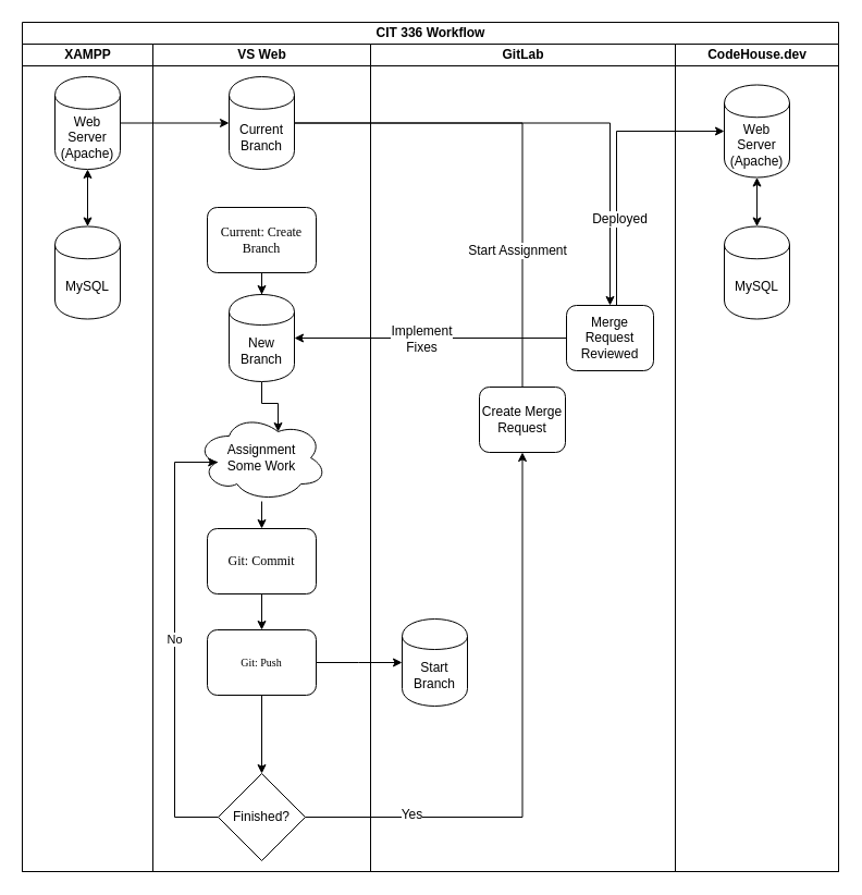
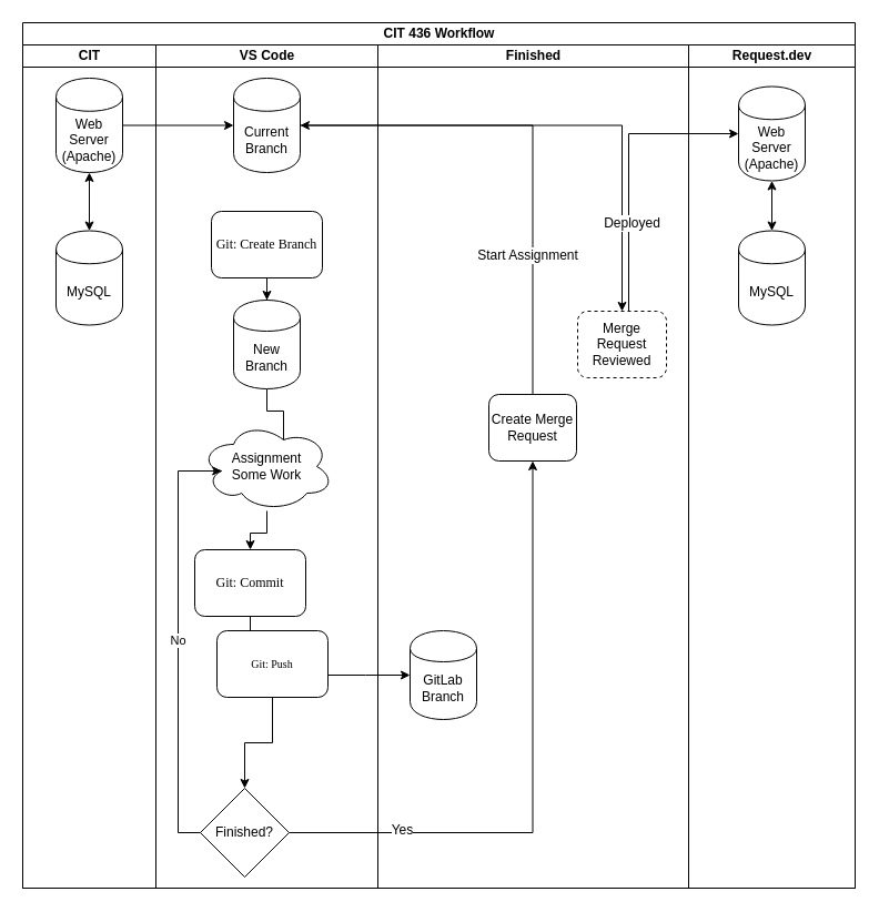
  <mxCell id="0" />
  <mxCell id="1" parent="0" />
- <mxCell id="2" value="CIT 336 Workflow" style="swimlane;html=1;childLayout=stackLayout;resizeParent=1;resizeParentMax=0;startSize=20;" parent="1" vertex="1"><mxGeometry x="20" y="20" width="750" height="780" as="geometry" /></mxCell>
- <mxCell id="3" value="XAMPP" style="swimlane;html=1;startSize=20;" parent="2" vertex="1"><mxGeometry y="20" width="120" height="760" as="geometry" /></mxCell>
+ <mxCell id="2" value="CIT 436 Workflow" style="swimlane;html=1;childLayout=stackLayout;resizeParent=1;resizeParentMax=0;startSize=20;" parent="1" vertex="1"><mxGeometry x="20" y="20" width="750" height="780" as="geometry" /></mxCell>
+ <mxCell id="3" value="CIT" style="swimlane;html=1;startSize=20;" parent="2" vertex="1"><mxGeometry y="20" width="120" height="760" as="geometry" /></mxCell>
  <mxCell id="4" value="" style="edgeStyle=orthogonalEdgeStyle;rounded=0;orthogonalLoop=1;jettySize=auto;html=1;startArrow=classic;startFill=1;" parent="3" source="5" target="6" edge="1"><mxGeometry relative="1" as="geometry" /></mxCell>
  <mxCell id="5" value="Web Server (Apache)&lt;br&gt;" style="shape=cylinder;whiteSpace=wrap;html=1;boundedLbl=1;backgroundOutline=1;" parent="3" vertex="1"><mxGeometry x="30" y="30" width="60" height="85" as="geometry" /></mxCell>
  <mxCell id="6" value="MySQL&lt;br&gt;" style="shape=cylinder;whiteSpace=wrap;html=1;boundedLbl=1;backgroundOutline=1;" parent="3" vertex="1"><mxGeometry x="30" y="167.5" width="60" height="85" as="geometry" /></mxCell>
- <mxCell id="7" value="VS Web" style="swimlane;html=1;startSize=20;" parent="2" vertex="1"><mxGeometry x="120" y="20" width="200" height="760" as="geometry" /></mxCell>
+ <mxCell id="7" value="VS Code" style="swimlane;html=1;startSize=20;" parent="2" vertex="1"><mxGeometry x="120" y="20" width="200" height="760" as="geometry" /></mxCell>
  <mxCell id="8" value="Current Branch&lt;br&gt;" style="shape=cylinder;whiteSpace=wrap;html=1;boundedLbl=1;backgroundOutline=1;" parent="7" vertex="1"><mxGeometry x="70" y="30" width="60" height="85" as="geometry" /></mxCell>
- <mxCell id="9" value="&lt;font style=&quot;font-size: 12px&quot;&gt;Current: Create Branch&lt;/font&gt;" style="rounded=1;whiteSpace=wrap;html=1;shadow=0;labelBackgroundColor=none;strokeColor=#000000;strokeWidth=1;fillColor=#ffffff;fontFamily=Verdana;fontSize=8;fontColor=#000000;align=center;" parent="7" vertex="1"><mxGeometry x="50" y="150" width="100" height="60" as="geometry" /></mxCell>
+ <mxCell id="9" value="&lt;font style=&quot;font-size: 12px&quot;&gt;Git: Create Branch&lt;/font&gt;" style="rounded=1;whiteSpace=wrap;html=1;shadow=0;labelBackgroundColor=none;strokeColor=#000000;strokeWidth=1;fillColor=#ffffff;fontFamily=Verdana;fontSize=8;fontColor=#000000;align=center;" parent="7" vertex="1"><mxGeometry x="50" y="150" width="100" height="60" as="geometry" /></mxCell>
  <mxCell id="10" value="" style="edgeStyle=orthogonalEdgeStyle;rounded=0;orthogonalLoop=1;jettySize=auto;html=1;" parent="7" source="8" target="25" edge="1"><mxGeometry relative="1" as="geometry" /></mxCell>
- <mxCell id="11" style="edgeStyle=orthogonalEdgeStyle;rounded=0;orthogonalLoop=1;jettySize=auto;html=1;entryX=0.625;entryY=0.2;entryDx=0;entryDy=0;entryPerimeter=0;" parent="7" source="12" target="15" edge="1"><mxGeometry relative="1" as="geometry" /></mxCell>
+ <mxCell id="11" style="edgeStyle=orthogonalEdgeStyle;rounded=0;orthogonalLoop=1;jettySize=auto;html=1;entryX=0.625;entryY=0.2;entryDx=0;entryDy=0;entryPerimeter=0;endArrow=none;" parent="7" source="12" target="15" edge="1"><mxGeometry relative="1" as="geometry" /></mxCell>
  <mxCell id="12" value="New Branch" style="shape=cylinder;whiteSpace=wrap;html=1;boundedLbl=1;backgroundOutline=1;" parent="7" vertex="1"><mxGeometry x="70" y="230" width="60" height="80" as="geometry" /></mxCell>
  <mxCell id="13" value="" style="edgeStyle=orthogonalEdgeStyle;rounded=0;orthogonalLoop=1;jettySize=auto;html=1;" parent="7" source="9" target="12" edge="1"><mxGeometry relative="1" as="geometry" /></mxCell>
  <mxCell id="14" value="" style="edgeStyle=orthogonalEdgeStyle;rounded=0;orthogonalLoop=1;jettySize=auto;html=1;" parent="7" source="15" target="17" edge="1"><mxGeometry relative="1" as="geometry" /></mxCell>
  <mxCell id="15" value="Assignment &lt;br&gt;Some Work" style="ellipse;shape=cloud;whiteSpace=wrap;html=1;" parent="7" vertex="1"><mxGeometry x="40" y="340" width="120" height="80" as="geometry" /></mxCell>
  <mxCell id="16" value="" style="edgeStyle=orthogonalEdgeStyle;rounded=0;orthogonalLoop=1;jettySize=auto;html=1;" parent="7" source="17" target="21" edge="1"><mxGeometry relative="1" as="geometry" /></mxCell>
- <mxCell id="17" value="&lt;font style=&quot;font-size: 12px&quot;&gt;Git: Commit&lt;/font&gt;&lt;br&gt;" style="rounded=1;whiteSpace=wrap;html=1;shadow=0;labelBackgroundColor=none;strokeColor=#000000;strokeWidth=1;fillColor=#ffffff;fontFamily=Verdana;fontSize=8;fontColor=#000000;align=center;" parent="7" vertex="1"><mxGeometry x="50" y="445" width="100" height="60" as="geometry" /></mxCell>
- <mxCell id="18" value="Finished?" style="rhombus;whiteSpace=wrap;html=1;" parent="7" vertex="1"><mxGeometry x="60" y="670" width="80" height="80" as="geometry" /></mxCell>
+ <mxCell id="17" value="&lt;font style=&quot;font-size: 12px&quot;&gt;Git: Commit&lt;/font&gt;&lt;br&gt;" style="rounded=1;whiteSpace=wrap;html=1;shadow=0;labelBackgroundColor=none;strokeColor=#000000;strokeWidth=1;fillColor=#ffffff;fontFamily=Verdana;fontSize=8;fontColor=#000000;align=center;" parent="7" vertex="1"><mxGeometry x="35" y="455" width="100" height="60" as="geometry" /></mxCell>
+ <mxCell id="18" value="Finished?" style="rhombus;whiteSpace=wrap;html=1;" parent="7" vertex="1"><mxGeometry x="40" y="670" width="80" height="80" as="geometry" /></mxCell>
  <mxCell id="19" value="No" style="edgeStyle=orthogonalEdgeStyle;rounded=0;orthogonalLoop=1;jettySize=auto;html=1;entryX=0.16;entryY=0.55;entryDx=0;entryDy=0;entryPerimeter=0;exitX=0;exitY=0.5;exitDx=0;exitDy=0;" parent="7" source="18" target="15" edge="1"><mxGeometry relative="1" as="geometry"><Array as="points"><mxPoint x="20" y="710" /><mxPoint x="20" y="384" /></Array><mxPoint x="30" y="701" as="sourcePoint" /></mxGeometry></mxCell>
  <mxCell id="20" value="" style="edgeStyle=orthogonalEdgeStyle;rounded=0;orthogonalLoop=1;jettySize=auto;html=1;" parent="7" source="21" target="18" edge="1"><mxGeometry relative="1" as="geometry" /></mxCell>
- <mxCell id="21" value="&lt;font style=&quot;font-size: 10px&quot;&gt;Git: Push&lt;/font&gt;" style="rounded=1;whiteSpace=wrap;html=1;shadow=0;labelBackgroundColor=none;strokeColor=#000000;strokeWidth=1;fillColor=#ffffff;fontFamily=Verdana;fontSize=8;fontColor=#000000;align=center;" parent="7" vertex="1"><mxGeometry x="50" y="538" width="100" height="60" as="geometry" /></mxCell>
- <mxCell id="22" value="GitLab" style="swimlane;html=1;startSize=20;" parent="2" vertex="1"><mxGeometry x="320" y="20" width="280" height="760" as="geometry" /></mxCell>
- <mxCell id="23" value="Start Branch" style="shape=cylinder;whiteSpace=wrap;html=1;boundedLbl=1;backgroundOutline=1;" parent="22" vertex="1"><mxGeometry x="29" y="528" width="60" height="80" as="geometry" /></mxCell>
+ <mxCell id="21" value="&lt;font style=&quot;font-size: 10px&quot;&gt;Git: Push&lt;/font&gt;" style="rounded=1;whiteSpace=wrap;html=1;shadow=0;labelBackgroundColor=none;strokeColor=#000000;strokeWidth=1;fillColor=#ffffff;fontFamily=Verdana;fontSize=8;fontColor=#000000;align=center;" parent="7" vertex="1"><mxGeometry x="55" y="528" width="100" height="60" as="geometry" /></mxCell>
+ <mxCell id="22" value="Finished" style="swimlane;html=1;startSize=20;" parent="2" vertex="1"><mxGeometry x="320" y="20" width="280" height="760" as="geometry" /></mxCell>
+ <mxCell id="23" value="GitLab Branch" style="shape=cylinder;whiteSpace=wrap;html=1;boundedLbl=1;backgroundOutline=1;" parent="22" vertex="1"><mxGeometry x="29" y="528" width="60" height="80" as="geometry" /></mxCell>
  <mxCell id="24" value="Create Merge Request" style="rounded=1;whiteSpace=wrap;html=1;" parent="22" vertex="1"><mxGeometry x="100" y="315" width="79" height="60" as="geometry" /></mxCell>
- <mxCell id="25" value="Merge Request Reviewed" style="rounded=1;whiteSpace=wrap;html=1;" parent="22" vertex="1"><mxGeometry x="180" y="240" width="80" height="60" as="geometry" /></mxCell>
- <mxCell id="26" value="CodeHouse.dev" style="swimlane;html=1;startSize=20;" parent="2" vertex="1"><mxGeometry x="600" y="20" width="150" height="760" as="geometry" /></mxCell>
+ <mxCell id="25" value="Merge Request Reviewed" style="rounded=1;whiteSpace=wrap;html=1;dashed=1;" parent="22" vertex="1"><mxGeometry x="180" y="240" width="80" height="60" as="geometry" /></mxCell>
+ <mxCell id="26" value="Request.dev" style="swimlane;html=1;startSize=20;" parent="2" vertex="1"><mxGeometry x="600" y="20" width="150" height="760" as="geometry" /></mxCell>
  <mxCell id="27" value="" style="edgeStyle=orthogonalEdgeStyle;rounded=0;orthogonalLoop=1;jettySize=auto;html=1;startArrow=classic;startFill=1;" parent="26" source="28" target="29" edge="1"><mxGeometry relative="1" as="geometry" /></mxCell>
  <mxCell id="28" value="Web Server&lt;br&gt;(Apache)" style="shape=cylinder;whiteSpace=wrap;html=1;boundedLbl=1;backgroundOutline=1;" parent="26" vertex="1"><mxGeometry x="45" y="37.5" width="60" height="85" as="geometry" /></mxCell>
  <mxCell id="29" value="MySQL&lt;br&gt;" style="shape=cylinder;whiteSpace=wrap;html=1;boundedLbl=1;backgroundOutline=1;" parent="26" vertex="1"><mxGeometry x="45" y="167.5" width="60" height="85" as="geometry" /></mxCell>
- <mxCell id="30" style="edgeStyle=orthogonalEdgeStyle;rounded=0;orthogonalLoop=1;jettySize=auto;html=1;entryX=1;entryY=0.5;entryDx=0;entryDy=0;endArrow=none;" parent="2" source="24" target="8" edge="1"><mxGeometry relative="1" as="geometry"><Array as="points"><mxPoint x="460" y="93" /></Array><mxPoint x="239" y="100" as="targetPoint" /></mxGeometry></mxCell>
+ <mxCell id="30" style="edgeStyle=orthogonalEdgeStyle;rounded=0;orthogonalLoop=1;jettySize=auto;html=1;entryX=1;entryY=0.5;entryDx=0;entryDy=0;" parent="2" source="24" target="8" edge="1"><mxGeometry relative="1" as="geometry"><Array as="points"><mxPoint x="460" y="93" /></Array><mxPoint x="239" y="100" as="targetPoint" /></mxGeometry></mxCell>
  <mxCell id="31" value="Start Assignment" style="text;html=1;resizable=0;points=[];align=center;verticalAlign=middle;labelBackgroundColor=#ffffff;" parent="30" vertex="1" connectable="0"><mxGeometry x="0.588" y="-3" relative="1" as="geometry"><mxPoint x="111.5" y="120" as="offset" /></mxGeometry></mxCell>
- <mxCell id="32" style="edgeStyle=orthogonalEdgeStyle;rounded=0;orthogonalLoop=1;jettySize=auto;html=1;entryX=1;entryY=0.5;entryDx=0;entryDy=0;" parent="2" source="25" target="12" edge="1"><mxGeometry relative="1" as="geometry" /></mxCell>
- <mxCell id="33" value="Implement &lt;br&gt;Fixes" style="text;html=1;resizable=0;points=[];align=center;verticalAlign=middle;labelBackgroundColor=#ffffff;" parent="32" vertex="1" connectable="0"><mxGeometry x="0.035" y="-3" relative="1" as="geometry"><mxPoint x="-5" y="3" as="offset" /></mxGeometry></mxCell>
  <mxCell id="34" value="" style="edgeStyle=orthogonalEdgeStyle;rounded=0;orthogonalLoop=1;jettySize=auto;html=1;entryX=0;entryY=0.5;entryDx=0;entryDy=0;" parent="2" source="25" target="28" edge="1"><mxGeometry x="0.004" y="40" relative="1" as="geometry"><mxPoint x="465" y="103" as="targetPoint" /><Array as="points"><mxPoint x="546" y="100" /></Array><mxPoint as="offset" /></mxGeometry></mxCell>
  <mxCell id="35" value="Deployed" style="text;html=1;resizable=0;points=[];align=center;verticalAlign=middle;labelBackgroundColor=#ffffff;" vertex="1" connectable="0" parent="34"><mxGeometry x="-0.382" y="-2" relative="1" as="geometry"><mxPoint as="offset" /></mxGeometry></mxCell>
  <mxCell id="36" style="edgeStyle=orthogonalEdgeStyle;rounded=0;orthogonalLoop=1;jettySize=auto;html=1;exitX=1;exitY=0.5;exitDx=0;exitDy=0;" parent="2" source="5" target="8" edge="1"><mxGeometry relative="1" as="geometry" /></mxCell>
  <mxCell id="37" value="" style="edgeStyle=orthogonalEdgeStyle;rounded=0;orthogonalLoop=1;jettySize=auto;html=1;" parent="2" source="21" target="23" edge="1"><mxGeometry relative="1" as="geometry"><Array as="points"><mxPoint x="309" y="588" /><mxPoint x="309" y="588" /></Array></mxGeometry></mxCell>
  <mxCell id="38" value="" style="edgeStyle=orthogonalEdgeStyle;rounded=0;orthogonalLoop=1;jettySize=auto;html=1;entryX=0.5;entryY=1;entryDx=0;entryDy=0;" parent="2" source="18" target="24" edge="1"><mxGeometry relative="1" as="geometry" /></mxCell>
  <mxCell id="39" value="Yes" style="text;html=1;resizable=0;points=[];align=center;verticalAlign=middle;labelBackgroundColor=#ffffff;" parent="38" vertex="1" connectable="0"><mxGeometry x="-0.637" y="3" relative="1" as="geometry"><mxPoint as="offset" /></mxGeometry></mxCell>
